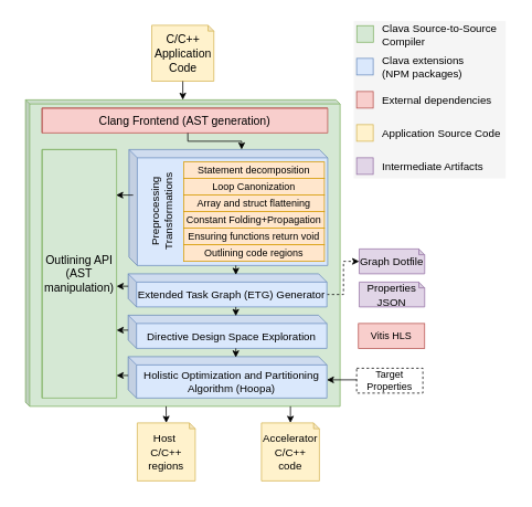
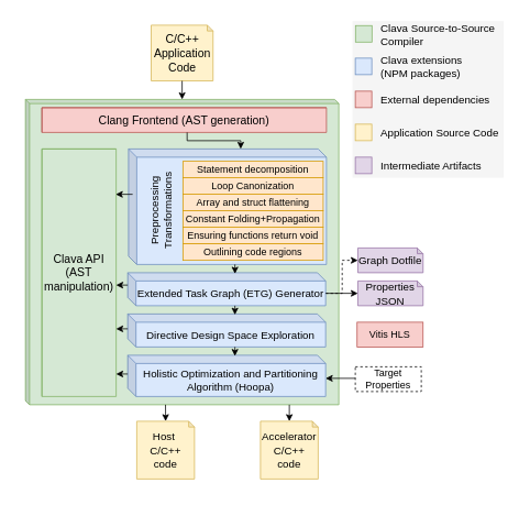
  <mxCell id="0" />
  <mxCell id="1" parent="0" />
  <mxCell id="2" value="" style="rounded=0;whiteSpace=wrap;html=1;strokeColor=none;" vertex="1" parent="1"><mxGeometry x="20" y="20" width="600" height="570" as="geometry" /></mxCell>
- <mxCell id="3" value="&lt;font style=&quot;font-size: 13px;&quot;&gt;Host&amp;nbsp;&lt;/font&gt;&lt;div&gt;&lt;font style=&quot;font-size: 13px;&quot;&gt;C/C++ regions&lt;/font&gt;&lt;/div&gt;" style="shape=note;whiteSpace=wrap;html=1;backgroundOutline=1;darkOpacity=0.05;size=7;fillColor=#fff2cc;strokeColor=#d6b656;fontSize=14;" parent="1" vertex="1"><mxGeometry x="165" y="510" width="70" height="70" as="geometry" /></mxCell>
+ <mxCell id="3" value="&lt;font style=&quot;font-size: 13px;&quot;&gt;Host&amp;nbsp;&lt;/font&gt;&lt;div&gt;&lt;font style=&quot;font-size: 13px;&quot;&gt;C/C++ code&lt;/font&gt;&lt;/div&gt;" style="shape=note;whiteSpace=wrap;html=1;backgroundOutline=1;darkOpacity=0.05;size=7;fillColor=#fff2cc;strokeColor=#d6b656;fontSize=14;" parent="1" vertex="1"><mxGeometry x="165" y="510" width="70" height="70" as="geometry" /></mxCell>
  <mxCell id="4" value="" style="rounded=0;whiteSpace=wrap;html=1;fillColor=#f5f5f5;strokeColor=none;fontColor=#333333;" parent="1" vertex="1"><mxGeometry x="426.56" y="25" width="183.44" height="190" as="geometry" /></mxCell>
  <mxCell id="5" value="&lt;span style=&quot;font-size: 13px;&quot;&gt;Accelerator C/C++ code&lt;br&gt;&lt;/span&gt;" style="shape=note;whiteSpace=wrap;html=1;backgroundOutline=1;darkOpacity=0.05;size=7;fillColor=#fff2cc;strokeColor=#d6b656;fontSize=14;" parent="1" vertex="1"><mxGeometry x="315" y="510" width="70" height="70" as="geometry" /></mxCell>
  <mxCell id="6" value="" style="shape=cube;whiteSpace=wrap;html=1;boundedLbl=1;backgroundOutline=1;darkOpacity=0.05;darkOpacity2=0.1;size=5;fillColor=#d5e8d4;strokeColor=#82b366;fontSize=14;" parent="1" vertex="1"><mxGeometry y="120" width="380" height="370" as="geometry" x="30" /></mxCell>
  <mxCell id="7" value="C/C++ Application Code" style="shape=note;whiteSpace=wrap;html=1;backgroundOutline=1;darkOpacity=0.05;size=7;fillColor=#fff2cc;strokeColor=#d6b656;fontSize=14;" parent="1" vertex="1"><mxGeometry x="182.5" y="30" width="75" height="67.5" as="geometry" /></mxCell>
  <mxCell id="8" style="edgeStyle=orthogonalEdgeStyle;rounded=0;orthogonalLoop=1;jettySize=auto;html=1;exitX=0;exitY=0;exitDx=240;exitDy=25;exitPerimeter=0;entryX=0;entryY=0.5;entryDx=0;entryDy=0;entryPerimeter=0;dashed=1;" parent="1" source="9" target="13" edge="1"><mxGeometry relative="1" as="geometry"><mxPoint x="430" y="355" as="targetPoint" /></mxGeometry></mxCell>
  <mxCell id="9" value="&lt;font style=&quot;font-size: 13px;&quot;&gt;Extended Task Graph (ETG) Generator&lt;/font&gt;" style="shape=cube;whiteSpace=wrap;html=1;boundedLbl=1;backgroundOutline=1;darkOpacity=0.05;darkOpacity2=0.1;size=10;fillColor=#dae8fc;strokeColor=#6c8ebf;fontSize=13;" parent="1" vertex="1"><mxGeometry x="154.06" y="330" width="240" height="40" as="geometry" /></mxCell>
  <mxCell id="10" value="Clang Frontend (AST generation)" style="shape=cube;whiteSpace=wrap;html=1;boundedLbl=1;backgroundOutline=1;darkOpacity=0.05;darkOpacity2=0.1;size=0;fillColor=#f8cecc;strokeColor=#b85450;fontSize=14;" parent="1" vertex="1"><mxGeometry x="50" y="130" width="345" height="30" as="geometry" /></mxCell>
  <mxCell id="11" value="&lt;p style=&quot;line-height: 100%;&quot;&gt;&lt;br&gt;&lt;/p&gt;" style="shape=cube;whiteSpace=wrap;html=1;boundedLbl=1;backgroundOutline=1;darkOpacity=0.05;darkOpacity2=0.1;size=10;fillColor=#dae8fc;strokeColor=#6c8ebf;fontSize=13;align=left;" parent="1" vertex="1"><mxGeometry x="155" y="180" width="240" height="140" as="geometry" /></mxCell>
  <mxCell id="12" value="&lt;font style=&quot;font-size: 13px;&quot;&gt;Properties JSON&lt;/font&gt;" style="shape=note;whiteSpace=wrap;html=1;backgroundOutline=1;darkOpacity=0.05;size=7;fillColor=#e1d5e7;strokeColor=#9673a6;fontSize=14;" parent="1" vertex="1"><mxGeometry x="433.11" y="340" width="79.06" height="30" as="geometry" /></mxCell>
  <mxCell id="13" value="&lt;font style=&quot;font-size: 13px;&quot;&gt;Graph Dotfile&lt;/font&gt;" style="shape=note;whiteSpace=wrap;html=1;backgroundOutline=1;darkOpacity=0.05;size=7;fillColor=#e1d5e7;strokeColor=#9673a6;fontSize=14;" parent="1" vertex="1"><mxGeometry x="433.11" y="300" width="79.06" height="30" as="geometry" /></mxCell>
  <mxCell id="14" value="Target Properties" style="text;html=1;strokeColor=default;fillColor=none;align=center;verticalAlign=middle;whiteSpace=wrap;rounded=0;dashed=1;" parent="1" vertex="1"><mxGeometry x="430" y="444" width="80" height="30" as="geometry" /></mxCell>
- <mxCell id="15" value="Outlining API (AST manipulation)" style="shape=cube;whiteSpace=wrap;html=1;boundedLbl=1;backgroundOutline=1;darkOpacity=0.05;darkOpacity2=0.1;size=0;fillColor=#d5e8d4;strokeColor=#82b366;fontSize=14;" parent="1" vertex="1"><mxGeometry x="50" y="180" width="90" height="300" as="geometry" /></mxCell>
+ <mxCell id="15" value="Clava API (AST manipulation)" style="shape=cube;whiteSpace=wrap;html=1;boundedLbl=1;backgroundOutline=1;darkOpacity=0.05;darkOpacity2=0.1;size=0;fillColor=#d5e8d4;strokeColor=#82b366;fontSize=14;" parent="1" vertex="1"><mxGeometry x="50" y="180" width="90" height="300" as="geometry" /></mxCell>
  <mxCell id="16" style="edgeStyle=orthogonalEdgeStyle;rounded=0;orthogonalLoop=1;jettySize=auto;html=1;entryX=0.5;entryY=1;entryDx=0;entryDy=0;entryPerimeter=0;exitX=0.5;exitY=1;exitDx=0;exitDy=0;exitPerimeter=0;" parent="1" source="7" edge="1"><mxGeometry relative="1" as="geometry"><mxPoint x="220" y="120" as="targetPoint" /></mxGeometry></mxCell>
  <mxCell id="17" value="&lt;font style=&quot;font-size: 13px;&quot;&gt;Directive Design Space Exploration&lt;/font&gt;" style="shape=cube;whiteSpace=wrap;html=1;boundedLbl=1;backgroundOutline=1;darkOpacity=0.05;darkOpacity2=0.1;size=10;fillColor=#dae8fc;strokeColor=#6c8ebf;fontSize=11;" parent="1" vertex="1"><mxGeometry x="154.06" y="380" width="240" height="40" as="geometry" /></mxCell>
  <mxCell id="18" value="&lt;font style=&quot;font-size: 13px;&quot;&gt;Holistic Optimization and Partitioning Algorithm (Hoopa)&lt;/font&gt;" style="shape=cube;whiteSpace=wrap;html=1;boundedLbl=1;backgroundOutline=1;darkOpacity=0.05;darkOpacity2=0.1;size=10;fillColor=#dae8fc;strokeColor=#6c8ebf;fontSize=11;" parent="1" vertex="1"><mxGeometry x="154.06" y="430" width="240" height="50" as="geometry" /></mxCell>
  <mxCell id="19" style="edgeStyle=orthogonalEdgeStyle;rounded=0;orthogonalLoop=1;jettySize=auto;html=1;exitX=0;exitY=0;exitDx=125.0;exitDy=110;exitPerimeter=0;entryX=0.542;entryY=0.034;entryDx=0;entryDy=0;entryPerimeter=0;" parent="1" edge="1"><mxGeometry relative="1" as="geometry"><mxPoint x="284.06" y="320" as="sourcePoint" /><mxPoint x="284.14" y="331.36" as="targetPoint" /></mxGeometry></mxCell>
  <mxCell id="20" style="edgeStyle=orthogonalEdgeStyle;rounded=0;orthogonalLoop=1;jettySize=auto;html=1;exitX=0;exitY=0;exitDx=125.0;exitDy=110;exitPerimeter=0;entryX=0.542;entryY=0.034;entryDx=0;entryDy=0;entryPerimeter=0;" parent="1" edge="1"><mxGeometry relative="1" as="geometry"><mxPoint x="284.06" y="370" as="sourcePoint" /><mxPoint x="284.06" y="381" as="targetPoint" /></mxGeometry></mxCell>
  <mxCell id="21" style="edgeStyle=orthogonalEdgeStyle;rounded=0;orthogonalLoop=1;jettySize=auto;html=1;exitX=0;exitY=0;exitDx=125.0;exitDy=110;exitPerimeter=0;entryX=0.542;entryY=0.034;entryDx=0;entryDy=0;entryPerimeter=0;" parent="1" edge="1"><mxGeometry relative="1" as="geometry"><mxPoint x="284.06" y="420" as="sourcePoint" /><mxPoint x="284.06" y="431" as="targetPoint" /></mxGeometry></mxCell>
  <mxCell id="22" style="edgeStyle=orthogonalEdgeStyle;rounded=0;orthogonalLoop=1;jettySize=auto;html=1;exitX=0;exitY=0;exitDx=175;exitDy=30;exitPerimeter=0;" parent="1" edge="1"><mxGeometry relative="1" as="geometry"><Array as="points"><mxPoint x="226.06" y="170" /><mxPoint x="291.06" y="170" /></Array><mxPoint x="291.06" y="180" as="targetPoint" /><mxPoint x="226.06" y="160" as="sourcePoint" /></mxGeometry></mxCell>
+ <mxCell id="23" style="edgeStyle=orthogonalEdgeStyle;rounded=0;orthogonalLoop=1;jettySize=auto;html=1;exitX=0;exitY=0;exitDx=240;exitDy=25;exitPerimeter=0;entryX=0;entryY=0.5;entryDx=0;entryDy=0;entryPerimeter=0;" parent="1" source="9" target="12" edge="1"><mxGeometry relative="1" as="geometry" /></mxCell>
  <mxCell id="24" style="edgeStyle=orthogonalEdgeStyle;rounded=0;orthogonalLoop=1;jettySize=auto;html=1;exitX=0;exitY=0.5;exitDx=0;exitDy=0;entryX=0;entryY=0;entryDx=240;entryDy=25;entryPerimeter=0;" parent="1" edge="1"><mxGeometry relative="1" as="geometry"><mxPoint x="430" y="458" as="sourcePoint" /><mxPoint x="394.06" y="458" as="targetPoint" /></mxGeometry></mxCell>
  <mxCell id="25" value="&lt;font style=&quot;font-size: 12px;&quot;&gt;Ensuring functions return void&lt;/font&gt;" style="rounded=0;whiteSpace=wrap;html=1;fillColor=#ffe6cc;strokeColor=#d79b00;fontSize=11;" parent="1" vertex="1"><mxGeometry x="221.06" y="275" width="170" height="20" as="geometry" /></mxCell>
  <mxCell id="26" value="&lt;font style=&quot;font-size: 12px;&quot;&gt;Constant Folding+Propagation&lt;/font&gt;" style="rounded=0;whiteSpace=wrap;html=1;fillColor=#ffe6cc;strokeColor=#d79b00;fontSize=11;" parent="1" vertex="1"><mxGeometry x="221.06" y="255" width="170" height="20" as="geometry" /></mxCell>
  <mxCell id="27" value="&lt;font style=&quot;font-size: 12px;&quot;&gt;Array and struct flattening&lt;/font&gt;" style="rounded=0;whiteSpace=wrap;html=1;fillColor=#ffe6cc;strokeColor=#d79b00;fontSize=11;" parent="1" vertex="1"><mxGeometry x="221.06" y="235" width="170" height="20" as="geometry" /></mxCell>
  <mxCell id="28" value="&lt;font style=&quot;font-size: 12px;&quot;&gt;Loop Canonization&lt;/font&gt;" style="rounded=0;whiteSpace=wrap;html=1;fillColor=#ffe6cc;strokeColor=#d79b00;fontSize=11;" parent="1" vertex="1"><mxGeometry x="221.06" y="215" width="170" height="20" as="geometry" /></mxCell>
  <mxCell id="29" value="&lt;font style=&quot;font-size: 13px;&quot;&gt;Preprocessing &lt;br style=&quot;font-size: 13px;&quot;&gt;Transformations&lt;/font&gt;" style="text;html=1;align=center;verticalAlign=middle;resizable=0;points=[];autosize=1;strokeColor=none;fillColor=none;rotation=-90;fontSize=13;" parent="1" vertex="1"><mxGeometry x="135" y="235" width="120" height="40" as="geometry" /></mxCell>
  <mxCell id="30" style="edgeStyle=orthogonalEdgeStyle;rounded=0;orthogonalLoop=1;jettySize=auto;html=1;entryX=0.995;entryY=0.192;entryDx=0;entryDy=0;entryPerimeter=0;" parent="1" edge="1"><mxGeometry relative="1" as="geometry"><mxPoint x="160" y="235" as="sourcePoint" /><mxPoint x="139.525" y="235" as="targetPoint" /><Array as="points"><mxPoint x="160" y="235.48" /></Array></mxGeometry></mxCell>
  <mxCell id="31" style="edgeStyle=orthogonalEdgeStyle;rounded=0;orthogonalLoop=1;jettySize=auto;html=1;exitX=0;exitY=0;exitDx=0;exitDy=15;exitPerimeter=0;" parent="1" source="9" edge="1"><mxGeometry relative="1" as="geometry"><mxPoint x="140" y="345" as="targetPoint" /></mxGeometry></mxCell>
  <mxCell id="32" style="edgeStyle=orthogonalEdgeStyle;rounded=0;orthogonalLoop=1;jettySize=auto;html=1;exitX=0;exitY=0;exitDx=0;exitDy=15;exitPerimeter=0;" parent="1" edge="1"><mxGeometry relative="1" as="geometry"><mxPoint x="140" y="398" as="targetPoint" /><mxPoint x="154.06" y="398" as="sourcePoint" /></mxGeometry></mxCell>
  <mxCell id="33" value="" style="rounded=0;whiteSpace=wrap;html=1;fillColor=#dae8fc;strokeColor=#6c8ebf;align=left;fontSize=13;" parent="1" vertex="1"><mxGeometry x="430" y="70" width="20" height="20" as="geometry" /></mxCell>
  <mxCell id="34" value="Clava extensions (NPM packages)" style="text;html=1;strokeColor=none;fillColor=none;align=left;verticalAlign=middle;whiteSpace=wrap;rounded=0;fontSize=13;" parent="1" vertex="1"><mxGeometry x="459" y="67.5" width="116" height="25" as="geometry" /></mxCell>
  <mxCell id="35" value="" style="rounded=0;whiteSpace=wrap;html=1;fillColor=#fff2cc;strokeColor=#d6b656;align=left;fontSize=13;" parent="1" vertex="1"><mxGeometry x="430" y="150" width="20" height="20" as="geometry" /></mxCell>
  <mxCell id="36" value="Application Source Code" style="text;html=1;strokeColor=none;fillColor=none;align=left;verticalAlign=middle;whiteSpace=wrap;rounded=0;fontSize=13;" parent="1" vertex="1"><mxGeometry x="459" y="147.5" width="156" height="25" as="geometry" /></mxCell>
  <mxCell id="37" value="Intermediate Artifacts" style="text;html=1;strokeColor=none;fillColor=none;align=left;verticalAlign=middle;whiteSpace=wrap;rounded=0;fontSize=13;" parent="1" vertex="1"><mxGeometry x="459" y="187.5" width="136" height="25" as="geometry" /></mxCell>
  <mxCell id="38" value="" style="rounded=0;whiteSpace=wrap;html=1;fillColor=#d5e8d4;strokeColor=#82b366;align=left;fontSize=13;" parent="1" vertex="1"><mxGeometry x="430.22" y="30.5" width="20" height="20" as="geometry" /></mxCell>
  <mxCell id="39" value="Clava Source-to-Source Compiler" style="text;html=1;strokeColor=none;fillColor=none;align=left;verticalAlign=middle;whiteSpace=wrap;rounded=0;fontSize=13;" parent="1" vertex="1"><mxGeometry x="459" y="28" width="146" height="25" as="geometry" /></mxCell>
  <mxCell id="40" value="&lt;font style=&quot;font-size: 12px;&quot;&gt;Outlining code regions&lt;/font&gt;" style="rounded=0;whiteSpace=wrap;html=1;fillColor=#ffe6cc;strokeColor=#d79b00;fontSize=11;" parent="1" vertex="1"><mxGeometry x="221.06" y="295" width="170" height="20" as="geometry" /></mxCell>
  <mxCell id="41" value="" style="rounded=0;whiteSpace=wrap;html=1;fillColor=#f8cecc;strokeColor=#b85450;align=left;fontSize=13;" parent="1" vertex="1"><mxGeometry x="430" y="110" width="20" height="20" as="geometry" /></mxCell>
  <mxCell id="42" value="External dependencies" style="text;html=1;strokeColor=none;fillColor=none;align=left;verticalAlign=middle;whiteSpace=wrap;rounded=0;fontSize=13;" parent="1" vertex="1"><mxGeometry x="459" y="107.5" width="156" height="25" as="geometry" /></mxCell>
  <mxCell id="43" value="" style="rounded=0;whiteSpace=wrap;html=1;fillColor=#e1d5e7;strokeColor=#9673a6;align=left;fontSize=13;" parent="1" vertex="1"><mxGeometry x="430" y="190" width="20" height="20" as="geometry" /></mxCell>
  <mxCell id="44" style="edgeStyle=orthogonalEdgeStyle;rounded=0;orthogonalLoop=1;jettySize=auto;html=1;exitX=0;exitY=0;exitDx=0;exitDy=15;exitPerimeter=0;" parent="1" edge="1"><mxGeometry relative="1" as="geometry"><mxPoint x="140" y="452.73" as="targetPoint" /><mxPoint x="154" y="452.73" as="sourcePoint" /></mxGeometry></mxCell>
  <mxCell id="45" value="&lt;span style=&quot;font-size: 12px;&quot;&gt;Statement decomposition&lt;/span&gt;" style="rounded=0;whiteSpace=wrap;html=1;fillColor=#ffe6cc;strokeColor=#d79b00;fontSize=11;" parent="1" vertex="1"><mxGeometry x="221.06" y="195" width="170" height="20" as="geometry" /></mxCell>
  <mxCell id="46" value="Vitis HLS" style="text;html=1;strokeColor=#b85450;fillColor=#f8cecc;align=center;verticalAlign=middle;whiteSpace=wrap;rounded=0;" parent="1" vertex="1"><mxGeometry x="432.17" y="390" width="80" height="30" as="geometry" /></mxCell>
  <mxCell id="47" value="" style="endArrow=classic;html=1;rounded=0;" parent="1" edge="1"><mxGeometry width="50" height="50" relative="1" as="geometry"><mxPoint x="350" y="490" as="sourcePoint" /><mxPoint x="350" y="510" as="targetPoint" /></mxGeometry></mxCell>
  <mxCell id="48" value="" style="endArrow=classic;html=1;rounded=0;" parent="1" edge="1"><mxGeometry width="50" height="50" relative="1" as="geometry"><mxPoint x="199.86" y="490" as="sourcePoint" /><mxPoint x="200" y="510" as="targetPoint" /></mxGeometry></mxCell>
